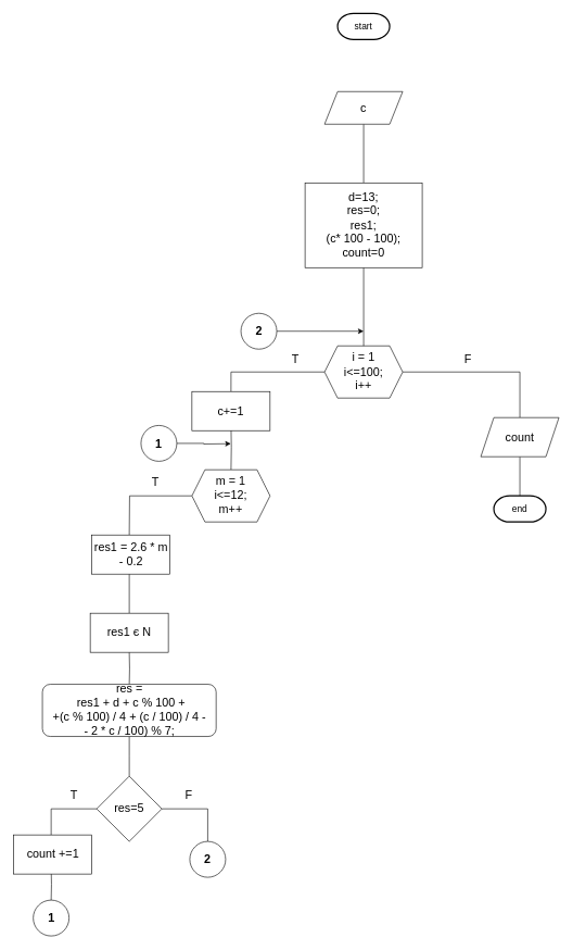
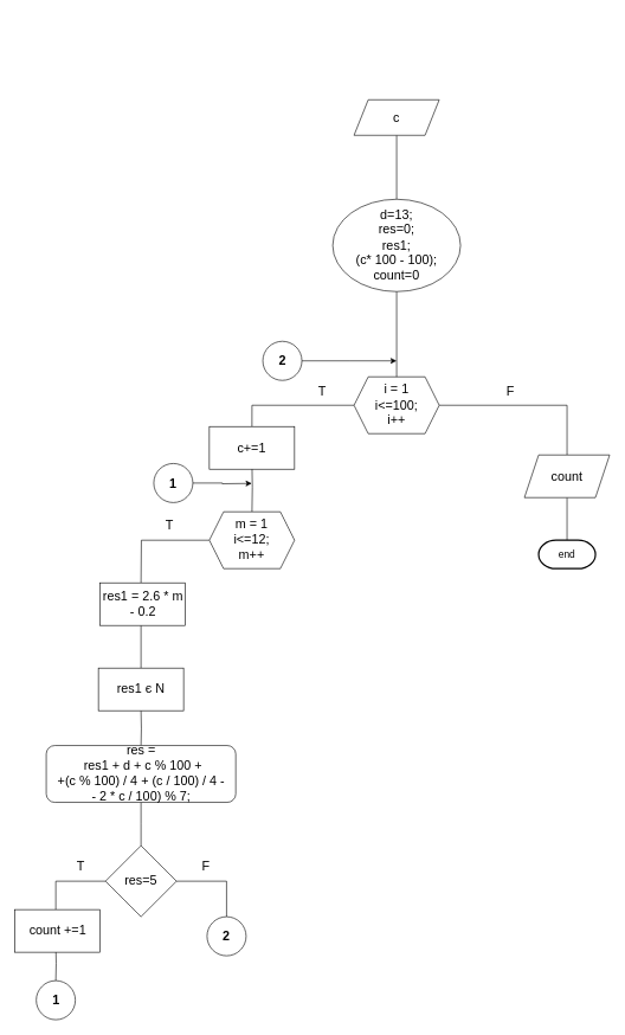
  <mxCell id="0" />
  <mxCell id="1" parent="0" />
- <mxCell id="2" value="&lt;font style=&quot;font-size: 14px&quot;&gt;start&lt;/font&gt;" style="strokeWidth=2;html=1;shape=mxgraph.flowchart.terminator;whiteSpace=wrap;" parent="1" vertex="1"><mxGeometry x="518" y="20" width="80" height="40" as="geometry" /></mxCell>
  <mxCell id="3" value="" style="edgeStyle=orthogonalEdgeStyle;rounded=0;orthogonalLoop=1;jettySize=auto;html=1;endArrow=none;endFill=0;" parent="1" source="4" target="29" edge="1"><mxGeometry relative="1" as="geometry" /></mxCell>
  <mxCell id="4" value="&lt;font style=&quot;font-size: 18px&quot;&gt;с&lt;/font&gt;" style="shape=parallelogram;perimeter=parallelogramPerimeter;whiteSpace=wrap;html=1;fixedSize=1;" parent="1" vertex="1"><mxGeometry x="498" y="140" width="120" height="50" as="geometry" /></mxCell>
  <mxCell id="5" value="&lt;font style=&quot;font-size: 18px&quot;&gt;F&lt;/font&gt;" style="edgeStyle=orthogonalEdgeStyle;rounded=0;orthogonalLoop=1;jettySize=auto;html=1;endArrow=none;endFill=0;" parent="1" source="7" target="23" edge="1"><mxGeometry x="-0.2" y="20" relative="1" as="geometry"><mxPoint as="offset" /></mxGeometry></mxCell>
  <mxCell id="6" value="&lt;font style=&quot;font-size: 18px&quot;&gt;T&lt;/font&gt;" style="edgeStyle=orthogonalEdgeStyle;rounded=0;orthogonalLoop=1;jettySize=auto;html=1;entryX=0.5;entryY=0;entryDx=0;entryDy=0;endArrow=none;endFill=0;" parent="1" source="7" edge="1"><mxGeometry x="-0.484" y="-20" relative="1" as="geometry"><mxPoint as="offset" /><mxPoint x="354.25" y="600" as="targetPoint" /><Array as="points"><mxPoint x="354" y="570" /></Array></mxGeometry></mxCell>
  <mxCell id="7" value="&lt;font style=&quot;font-size: 18px&quot;&gt;i = 1&lt;br&gt;i&amp;lt;=100;&lt;br&gt;i++&lt;/font&gt;" style="shape=hexagon;perimeter=hexagonPerimeter2;whiteSpace=wrap;html=1;fixedSize=1;" parent="1" vertex="1"><mxGeometry x="498" y="530" width="120" height="80" as="geometry" /></mxCell>
  <mxCell id="8" style="edgeStyle=orthogonalEdgeStyle;rounded=0;orthogonalLoop=1;jettySize=auto;html=1;endArrow=none;endFill=0;" parent="1" target="10" edge="1"><mxGeometry relative="1" as="geometry"><mxPoint x="354.286" y="650" as="sourcePoint" /></mxGeometry></mxCell>
  <mxCell id="9" value="&lt;font style=&quot;font-size: 18px&quot;&gt;T&lt;/font&gt;" style="edgeStyle=orthogonalEdgeStyle;rounded=0;orthogonalLoop=1;jettySize=auto;html=1;endArrow=none;endFill=0;" parent="1" source="10" edge="1"><mxGeometry x="-0.28" y="-20" relative="1" as="geometry"><mxPoint as="offset" /><mxPoint x="198" y="820" as="targetPoint" /></mxGeometry></mxCell>
  <mxCell id="10" value="&lt;font style=&quot;font-size: 18px&quot;&gt;m = 1&lt;br&gt;i&amp;lt;=12;&lt;br&gt;m++&lt;/font&gt;" style="shape=hexagon;perimeter=hexagonPerimeter2;whiteSpace=wrap;html=1;fixedSize=1;" parent="1" vertex="1"><mxGeometry x="294.25" y="720" width="120" height="80" as="geometry" /></mxCell>
  <mxCell id="11" value="" style="edgeStyle=orthogonalEdgeStyle;rounded=0;orthogonalLoop=1;jettySize=auto;html=1;endArrow=none;endFill=0;" parent="1" edge="1"><mxGeometry relative="1" as="geometry"><mxPoint x="198" y="880" as="sourcePoint" /><mxPoint x="198" y="940" as="targetPoint" /></mxGeometry></mxCell>
  <mxCell id="12" value="" style="edgeStyle=orthogonalEdgeStyle;rounded=0;orthogonalLoop=1;jettySize=auto;html=1;endArrow=none;endFill=0;" parent="1" target="14" edge="1"><mxGeometry relative="1" as="geometry"><mxPoint x="198" y="1000" as="sourcePoint" /></mxGeometry></mxCell>
  <mxCell id="13" style="edgeStyle=orthogonalEdgeStyle;rounded=0;orthogonalLoop=1;jettySize=auto;html=1;endArrow=none;endFill=0;" parent="1" source="14" target="17" edge="1"><mxGeometry relative="1" as="geometry" /></mxCell>
  <mxCell id="14" value="&lt;font style=&quot;font-size: 18px&quot;&gt;res =&lt;br&gt;&amp;nbsp;res1 + d + c % 100 + &lt;br&gt;+(c % 100) / 4 + (c / 100) / 4 -&lt;br&gt;- 2 * c / 100) % 7;&lt;/font&gt;" style="rounded=1;whiteSpace=wrap;html=1;" parent="1" vertex="1"><mxGeometry x="64.56" y="1049" width="266.87" height="80" as="geometry" /></mxCell>
  <mxCell id="15" value="&lt;font style=&quot;font-size: 18px&quot;&gt;T&lt;/font&gt;" style="edgeStyle=orthogonalEdgeStyle;rounded=0;orthogonalLoop=1;jettySize=auto;html=1;entryX=0.5;entryY=0;entryDx=0;entryDy=0;endArrow=none;endFill=0;" parent="1" source="17" edge="1"><mxGeometry x="-0.355" y="-20" relative="1" as="geometry"><mxPoint as="offset" /><mxPoint x="78" y="1280" as="targetPoint" /><Array as="points"><mxPoint x="78" y="1240" /></Array></mxGeometry></mxCell>
  <mxCell id="16" value="&lt;font style=&quot;font-size: 18px&quot;&gt;F&lt;/font&gt;" style="edgeStyle=orthogonalEdgeStyle;rounded=0;orthogonalLoop=1;jettySize=auto;html=1;entryX=0.5;entryY=0;entryDx=0;entryDy=0;endArrow=none;endFill=0;" parent="1" source="17" target="19" edge="1"><mxGeometry x="-0.322" y="20" relative="1" as="geometry"><mxPoint as="offset" /></mxGeometry></mxCell>
  <mxCell id="17" value="&lt;font style=&quot;font-size: 18px&quot;&gt;res=5&lt;/font&gt;" style="rhombus;whiteSpace=wrap;html=1;" parent="1" vertex="1"><mxGeometry x="148" y="1190" width="100" height="100" as="geometry" /></mxCell>
  <mxCell id="18" style="edgeStyle=orthogonalEdgeStyle;rounded=0;orthogonalLoop=1;jettySize=auto;html=1;entryX=0.5;entryY=0;entryDx=0;entryDy=0;endArrow=none;endFill=0;" parent="1" target="25" edge="1"><mxGeometry relative="1" as="geometry"><mxPoint x="78" y="1330" as="sourcePoint" /></mxGeometry></mxCell>
  <mxCell id="19" value="&lt;span style=&quot;font-size: 18px&quot;&gt;&lt;b&gt;2&lt;/b&gt;&lt;/span&gt;" style="ellipse;whiteSpace=wrap;html=1;aspect=fixed;" parent="1" vertex="1"><mxGeometry x="291" y="1290" width="55" height="55" as="geometry" /></mxCell>
  <mxCell id="20" style="edgeStyle=orthogonalEdgeStyle;rounded=0;orthogonalLoop=1;jettySize=auto;html=1;endArrow=classic;endFill=1;" parent="1" source="21" edge="1"><mxGeometry relative="1" as="geometry"><mxPoint x="558" y="507.5" as="targetPoint" /></mxGeometry></mxCell>
  <mxCell id="21" value="&lt;span style=&quot;font-size: 18px&quot;&gt;&lt;b&gt;2&lt;/b&gt;&lt;/span&gt;" style="ellipse;whiteSpace=wrap;html=1;aspect=fixed;" parent="1" vertex="1"><mxGeometry x="369.57" y="480" width="55" height="55" as="geometry" /></mxCell>
  <mxCell id="22" style="edgeStyle=orthogonalEdgeStyle;rounded=0;orthogonalLoop=1;jettySize=auto;html=1;endArrow=none;endFill=0;" parent="1" source="23" target="24" edge="1"><mxGeometry relative="1" as="geometry" /></mxCell>
  <mxCell id="23" value="&lt;font style=&quot;font-size: 18px&quot;&gt;count&lt;/font&gt;" style="shape=parallelogram;perimeter=parallelogramPerimeter;whiteSpace=wrap;html=1;fixedSize=1;" parent="1" vertex="1"><mxGeometry x="738" y="640" width="120" height="60" as="geometry" /></mxCell>
  <mxCell id="24" value="&lt;font style=&quot;font-size: 14px&quot;&gt;end&lt;/font&gt;" style="strokeWidth=2;html=1;shape=mxgraph.flowchart.terminator;whiteSpace=wrap;" parent="1" vertex="1"><mxGeometry x="758" y="760" width="80" height="40" as="geometry" /></mxCell>
  <mxCell id="25" value="&lt;span style=&quot;font-size: 18px&quot;&gt;&lt;b&gt;1&lt;/b&gt;&lt;/span&gt;" style="ellipse;whiteSpace=wrap;html=1;aspect=fixed;" parent="1" vertex="1"><mxGeometry x="50.5" y="1380" width="55" height="55" as="geometry" /></mxCell>
  <mxCell id="26" style="edgeStyle=orthogonalEdgeStyle;rounded=0;orthogonalLoop=1;jettySize=auto;html=1;endArrow=classic;endFill=1;" parent="1" source="27" edge="1"><mxGeometry relative="1" as="geometry"><mxPoint x="354" y="680" as="targetPoint" /></mxGeometry></mxCell>
  <mxCell id="27" value="&lt;span style=&quot;font-size: 18px&quot;&gt;&lt;b&gt;1&lt;/b&gt;&lt;/span&gt;" style="ellipse;whiteSpace=wrap;html=1;aspect=fixed;" parent="1" vertex="1"><mxGeometry x="216" y="652" width="55" height="55" as="geometry" /></mxCell>
  <mxCell id="28" style="edgeStyle=orthogonalEdgeStyle;rounded=0;orthogonalLoop=1;jettySize=auto;html=1;entryX=0.5;entryY=0;entryDx=0;entryDy=0;endArrow=none;endFill=0;" parent="1" source="29" target="7" edge="1"><mxGeometry relative="1" as="geometry" /></mxCell>
- <mxCell id="29" value="&lt;font&gt;&lt;font style=&quot;font-size: 18px&quot;&gt;d=13;&lt;br&gt;res=0;&lt;br&gt;res1;&lt;br&gt;(c* 100 - 100);&lt;br&gt;count=0&lt;/font&gt;&lt;br&gt;&lt;/font&gt;" style="rounded=0;whiteSpace=wrap;html=1;" parent="1" vertex="1"><mxGeometry x="468" y="280" width="180" height="130" as="geometry" /></mxCell>
+ <mxCell id="29" value="&lt;font&gt;&lt;font style=&quot;font-size: 18px&quot;&gt;d=13;&lt;br&gt;res=0;&lt;br&gt;res1;&lt;br&gt;(c* 100 - 100);&lt;br&gt;count=0&lt;/font&gt;&lt;br&gt;&lt;/font&gt;" style="ellipse;whiteSpace=wrap;html=1;" parent="1" vertex="1"><mxGeometry x="468" y="280" width="180" height="130" as="geometry" /></mxCell>
  <mxCell id="30" value="&lt;span style=&quot;font-size: 18px&quot;&gt;res1 = 2.6 * m - 0.2&lt;/span&gt;" style="rounded=0;whiteSpace=wrap;html=1;" parent="1" vertex="1"><mxGeometry x="140.5" y="820" width="120" height="60" as="geometry" /></mxCell>
  <mxCell id="31" value="&lt;span style=&quot;font-size: 18px&quot;&gt;res1 є N&lt;/span&gt;" style="rounded=0;whiteSpace=wrap;html=1;" parent="1" vertex="1"><mxGeometry x="137.99" y="940" width="120" height="60" as="geometry" /></mxCell>
  <mxCell id="32" value="&lt;span style=&quot;font-size: 18px&quot;&gt;count +=1&lt;/span&gt;" style="rounded=0;whiteSpace=wrap;html=1;" parent="1" vertex="1"><mxGeometry x="20.5" y="1280" width="120" height="60" as="geometry" /></mxCell>
  <mxCell id="33" value="&lt;font style=&quot;font-size: 18px&quot;&gt;c+=1&lt;/font&gt;" style="rounded=0;whiteSpace=wrap;html=1;" parent="1" vertex="1"><mxGeometry x="294.25" y="600" width="120" height="60" as="geometry" /></mxCell>
